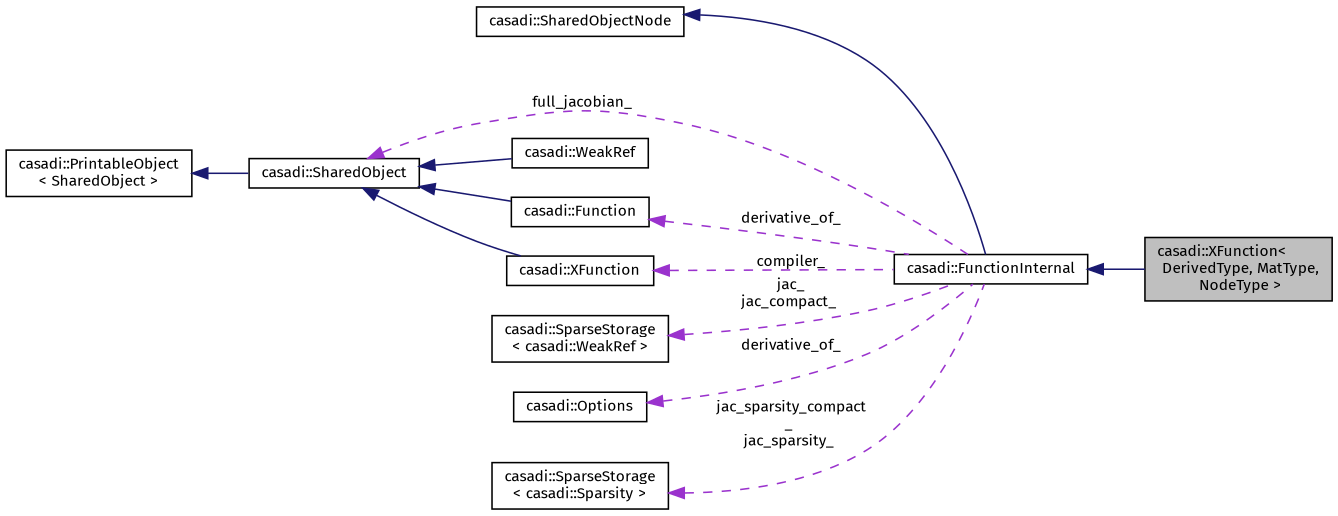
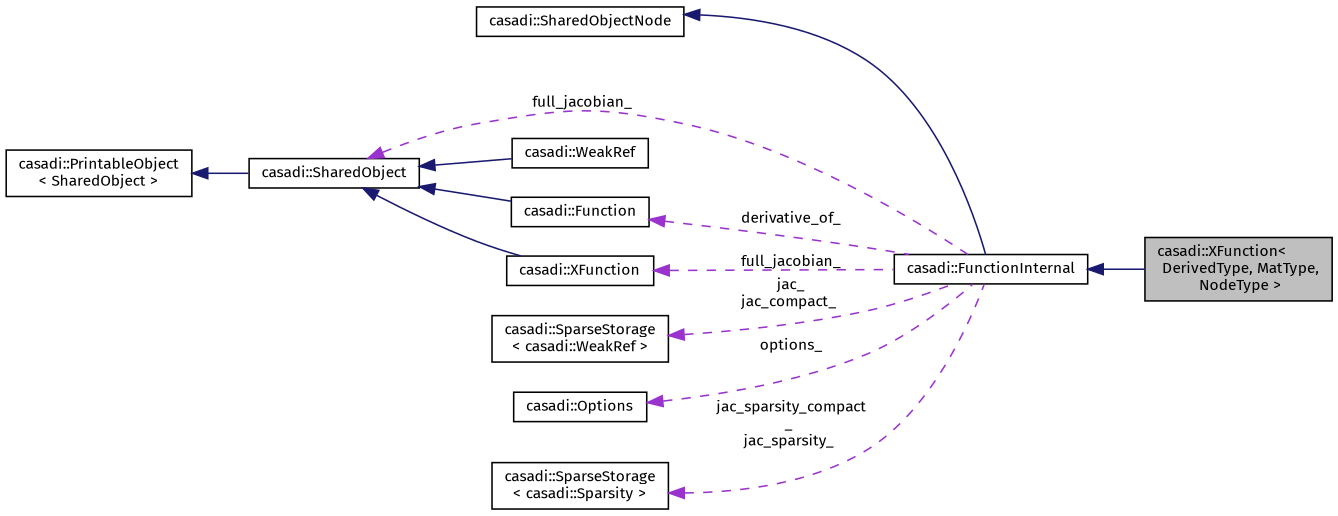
  digraph {
    fontname="Fira Sans"
    rankdir=LR
    node [color=black fillcolor=white fontname="Fira Sans" fontsize=10 shape=record style=filled]
    edge [color=midnightblue dir=back fontname="Fira Sans" fontsize=10 labelfontname="FreeSans.ttf" labelfontsize=10 style=solid]
    n1 [fillcolor=grey75 fontcolor=black height=0.2 label="casadi::XFunction\<\l DerivedType, MatType,\l NodeType \>" width=0.4]
    n2 [height=0.2 label="casadi::FunctionInternal" width=0.4]
    n3 [height=0.2 label="casadi::SharedObjectNode" width=0.4]
    n4 [height=0.2 label="casadi::WeakRef" width=0.4]
    n5 [height=0.2 label="casadi::SharedObject" width=0.4]
    n6 [height=0.2 label="casadi::Function" width=0.4]
    n7 [height=0.2 label="casadi::XFunction" width=0.4]
    n8 [height=0.2 label="casadi::PrintableObject\l\< SharedObject \>" width=0.4]
    n9 [height=0.2 label="casadi::SparseStorage\l\< casadi::WeakRef \>" width=0.4]
    n10 [height=0.2 label="casadi::Options" width=0.4]
    n11 [height=0.2 label="casadi::SparseStorage\l\< casadi::Sparsity \>" width=0.4]
    n2 -> n1
    n3 -> n2
    n5 -> n2 [color=darkorchid3 label=" full_jacobian_" style=dashed]
    n5 -> n4
    n5 -> n6
    n5 -> n7
    n6 -> n2 [color=darkorchid3 label=" derivative_of_" style=dashed]
-   n7 -> n2 [color=darkorchid3 label=" compiler_" style=dashed]
+   n7 -> n2 [color=darkorchid3 label=" full_jacobian_" style=dashed]
    n8 -> n5
    n9 -> n2 [color=darkorchid3 label=" jac_\njac_compact_" style=dashed]
-   n10 -> n2 [color=darkorchid3 label=" derivative_of_" style=dashed]
+   n10 -> n2 [color=darkorchid3 label=" options_" style=dashed]
    n11 -> n2 [color=darkorchid3 label=" jac_sparsity_compact\l_\njac_sparsity_" style=dashed]
  }
